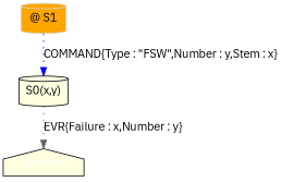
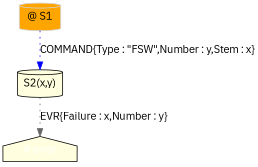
  digraph {
    fontname="IBM Plex Sans"
    node [shape=cylinder style=filled fillcolor=lightyellow fontname="IBM Plex Sans"]
    edge [style=dotted fontname="IBM Plex Sans"]
    n1 [color=lightgrey label="@ S1" fillcolor=orange]
-   n2 [label="S0(x,y)"]
+   n2 [label="S2(x,y)"]
    n3 [color=black fontcolor=white label="# error" shape=house]
    n1 -> n2 [label="COMMAND{Type : \"FSW\",Number : y,Stem : x}" color=blue]
    n2 -> n3 [label="EVR{Failure : x,Number : y}" color=gray40]
  }
